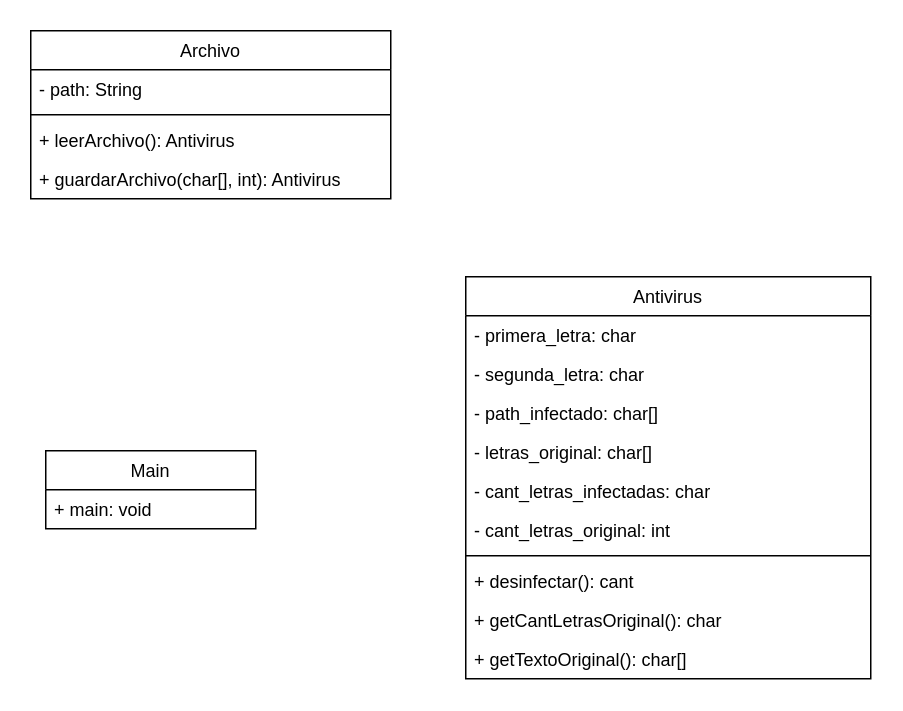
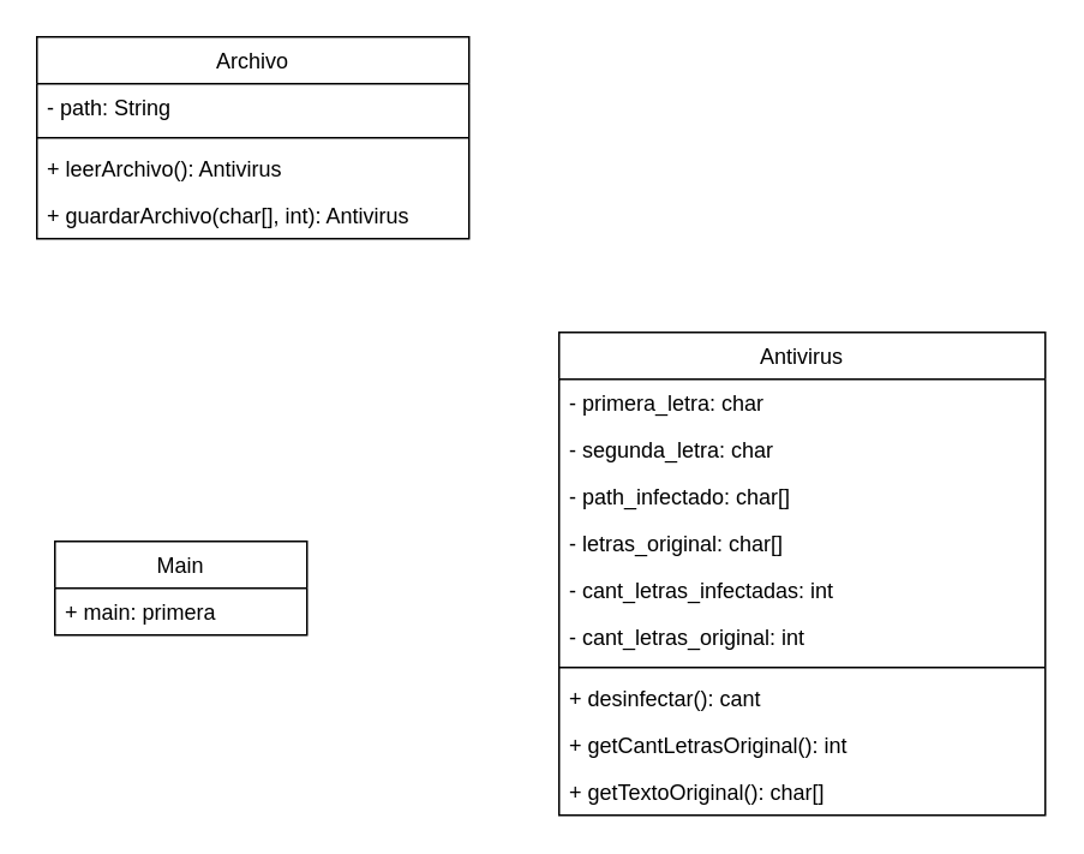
  <mxCell id="0" />
  <mxCell id="1" parent="0" />
  <mxCell id="2" value="Archivo" style="swimlane;fontStyle=0;childLayout=stackLayout;horizontal=1;startSize=26;fillColor=none;horizontalStack=0;resizeParent=1;resizeParentMax=0;resizeLast=0;collapsible=1;marginBottom=0;" vertex="1" parent="1"><mxGeometry x="20" y="20" width="240" height="112" as="geometry" /></mxCell>
  <mxCell id="3" value="- path: String" style="text;strokeColor=none;fillColor=none;align=left;verticalAlign=top;spacingLeft=4;spacingRight=4;overflow=hidden;rotatable=0;points=[[0,0.5],[1,0.5]];portConstraint=eastwest;" vertex="1" parent="2"><mxGeometry y="26" width="240" height="26" as="geometry" /></mxCell>
  <mxCell id="4" value="" style="line;strokeWidth=1;fillColor=none;align=left;verticalAlign=middle;spacingTop=-1;spacingLeft=3;spacingRight=3;rotatable=0;labelPosition=right;points=[];portConstraint=eastwest;strokeColor=inherit;" vertex="1" parent="2"><mxGeometry y="52" width="240" height="8" as="geometry" /></mxCell>
  <mxCell id="5" value="+ leerArchivo(): Antivirus" style="text;strokeColor=none;fillColor=none;align=left;verticalAlign=top;spacingLeft=4;spacingRight=4;overflow=hidden;rotatable=0;points=[[0,0.5],[1,0.5]];portConstraint=eastwest;" vertex="1" parent="2"><mxGeometry y="60" width="240" height="26" as="geometry" /></mxCell>
  <mxCell id="6" value="+ guardarArchivo(char[], int): Antivirus" style="text;strokeColor=none;fillColor=none;align=left;verticalAlign=top;spacingLeft=4;spacingRight=4;overflow=hidden;rotatable=0;points=[[0,0.5],[1,0.5]];portConstraint=eastwest;" vertex="1" parent="2"><mxGeometry y="86" width="240" height="26" as="geometry" /></mxCell>
  <mxCell id="7" value="Antivirus" style="swimlane;fontStyle=0;childLayout=stackLayout;horizontal=1;startSize=26;fillColor=none;horizontalStack=0;resizeParent=1;resizeParentMax=0;resizeLast=0;collapsible=1;marginBottom=0;" vertex="1" parent="1"><mxGeometry x="310" y="184" width="270" height="268" as="geometry" /></mxCell>
  <mxCell id="8" value="- primera_letra: char" style="text;strokeColor=none;fillColor=none;align=left;verticalAlign=top;spacingLeft=4;spacingRight=4;overflow=hidden;rotatable=0;points=[[0,0.5],[1,0.5]];portConstraint=eastwest;" vertex="1" parent="7"><mxGeometry y="26" width="270" height="26" as="geometry" /></mxCell>
  <mxCell id="9" value="- segunda_letra: char" style="text;strokeColor=none;fillColor=none;align=left;verticalAlign=top;spacingLeft=4;spacingRight=4;overflow=hidden;rotatable=0;points=[[0,0.5],[1,0.5]];portConstraint=eastwest;" vertex="1" parent="7"><mxGeometry y="52" width="270" height="26" as="geometry" /></mxCell>
  <mxCell id="10" value="- path_infectado: char[]" style="text;strokeColor=none;fillColor=none;align=left;verticalAlign=top;spacingLeft=4;spacingRight=4;overflow=hidden;rotatable=0;points=[[0,0.5],[1,0.5]];portConstraint=eastwest;" vertex="1" parent="7"><mxGeometry y="78" width="270" height="26" as="geometry" /></mxCell>
  <mxCell id="11" value="- letras_original: char[]" style="text;strokeColor=none;fillColor=none;align=left;verticalAlign=top;spacingLeft=4;spacingRight=4;overflow=hidden;rotatable=0;points=[[0,0.5],[1,0.5]];portConstraint=eastwest;" vertex="1" parent="7"><mxGeometry y="104" width="270" height="26" as="geometry" /></mxCell>
- <mxCell id="12" value="- cant_letras_infectadas: char" style="text;strokeColor=none;fillColor=none;align=left;verticalAlign=top;spacingLeft=4;spacingRight=4;overflow=hidden;rotatable=0;points=[[0,0.5],[1,0.5]];portConstraint=eastwest;" vertex="1" parent="7"><mxGeometry y="130" width="270" height="26" as="geometry" /></mxCell>
+ <mxCell id="12" value="- cant_letras_infectadas: int" style="text;strokeColor=none;fillColor=none;align=left;verticalAlign=top;spacingLeft=4;spacingRight=4;overflow=hidden;rotatable=0;points=[[0,0.5],[1,0.5]];portConstraint=eastwest;" vertex="1" parent="7"><mxGeometry y="130" width="270" height="26" as="geometry" /></mxCell>
  <mxCell id="13" value="- cant_letras_original: int" style="text;strokeColor=none;fillColor=none;align=left;verticalAlign=top;spacingLeft=4;spacingRight=4;overflow=hidden;rotatable=0;points=[[0,0.5],[1,0.5]];portConstraint=eastwest;" vertex="1" parent="7"><mxGeometry y="156" width="270" height="26" as="geometry" /></mxCell>
  <mxCell id="14" value="" style="line;strokeWidth=1;fillColor=none;align=left;verticalAlign=middle;spacingTop=-1;spacingLeft=3;spacingRight=3;rotatable=0;labelPosition=right;points=[];portConstraint=eastwest;strokeColor=inherit;" vertex="1" parent="7"><mxGeometry y="182" width="270" height="8" as="geometry" /></mxCell>
  <mxCell id="15" value="+ desinfectar(): cant" style="text;strokeColor=none;fillColor=none;align=left;verticalAlign=top;spacingLeft=4;spacingRight=4;overflow=hidden;rotatable=0;points=[[0,0.5],[1,0.5]];portConstraint=eastwest;" vertex="1" parent="7"><mxGeometry y="190" width="270" height="26" as="geometry" /></mxCell>
- <mxCell id="16" value="+ getCantLetrasOriginal(): char" style="text;strokeColor=none;fillColor=none;align=left;verticalAlign=top;spacingLeft=4;spacingRight=4;overflow=hidden;rotatable=0;points=[[0,0.5],[1,0.5]];portConstraint=eastwest;" vertex="1" parent="7"><mxGeometry y="216" width="270" height="26" as="geometry" /></mxCell>
+ <mxCell id="16" value="+ getCantLetrasOriginal(): int" style="text;strokeColor=none;fillColor=none;align=left;verticalAlign=top;spacingLeft=4;spacingRight=4;overflow=hidden;rotatable=0;points=[[0,0.5],[1,0.5]];portConstraint=eastwest;" vertex="1" parent="7"><mxGeometry y="216" width="270" height="26" as="geometry" /></mxCell>
  <mxCell id="17" value="+ getTextoOriginal(): char[]" style="text;strokeColor=none;fillColor=none;align=left;verticalAlign=top;spacingLeft=4;spacingRight=4;overflow=hidden;rotatable=0;points=[[0,0.5],[1,0.5]];portConstraint=eastwest;" vertex="1" parent="7"><mxGeometry y="242" width="270" height="26" as="geometry" /></mxCell>
  <mxCell id="18" value="Main" style="swimlane;fontStyle=0;childLayout=stackLayout;horizontal=1;startSize=26;fillColor=none;horizontalStack=0;resizeParent=1;resizeParentMax=0;resizeLast=0;collapsible=1;marginBottom=0;" vertex="1" parent="1"><mxGeometry x="30" y="300" width="140" height="52" as="geometry" /></mxCell>
- <mxCell id="19" value="+ main: void" style="text;strokeColor=none;fillColor=none;align=left;verticalAlign=top;spacingLeft=4;spacingRight=4;overflow=hidden;rotatable=0;points=[[0,0.5],[1,0.5]];portConstraint=eastwest;" vertex="1" parent="18"><mxGeometry y="26" width="140" height="26" as="geometry" /></mxCell>
+ <mxCell id="19" value="+ main: primera" style="text;strokeColor=none;fillColor=none;align=left;verticalAlign=top;spacingLeft=4;spacingRight=4;overflow=hidden;rotatable=0;points=[[0,0.5],[1,0.5]];portConstraint=eastwest;" vertex="1" parent="18"><mxGeometry y="26" width="140" height="26" as="geometry" /></mxCell>
